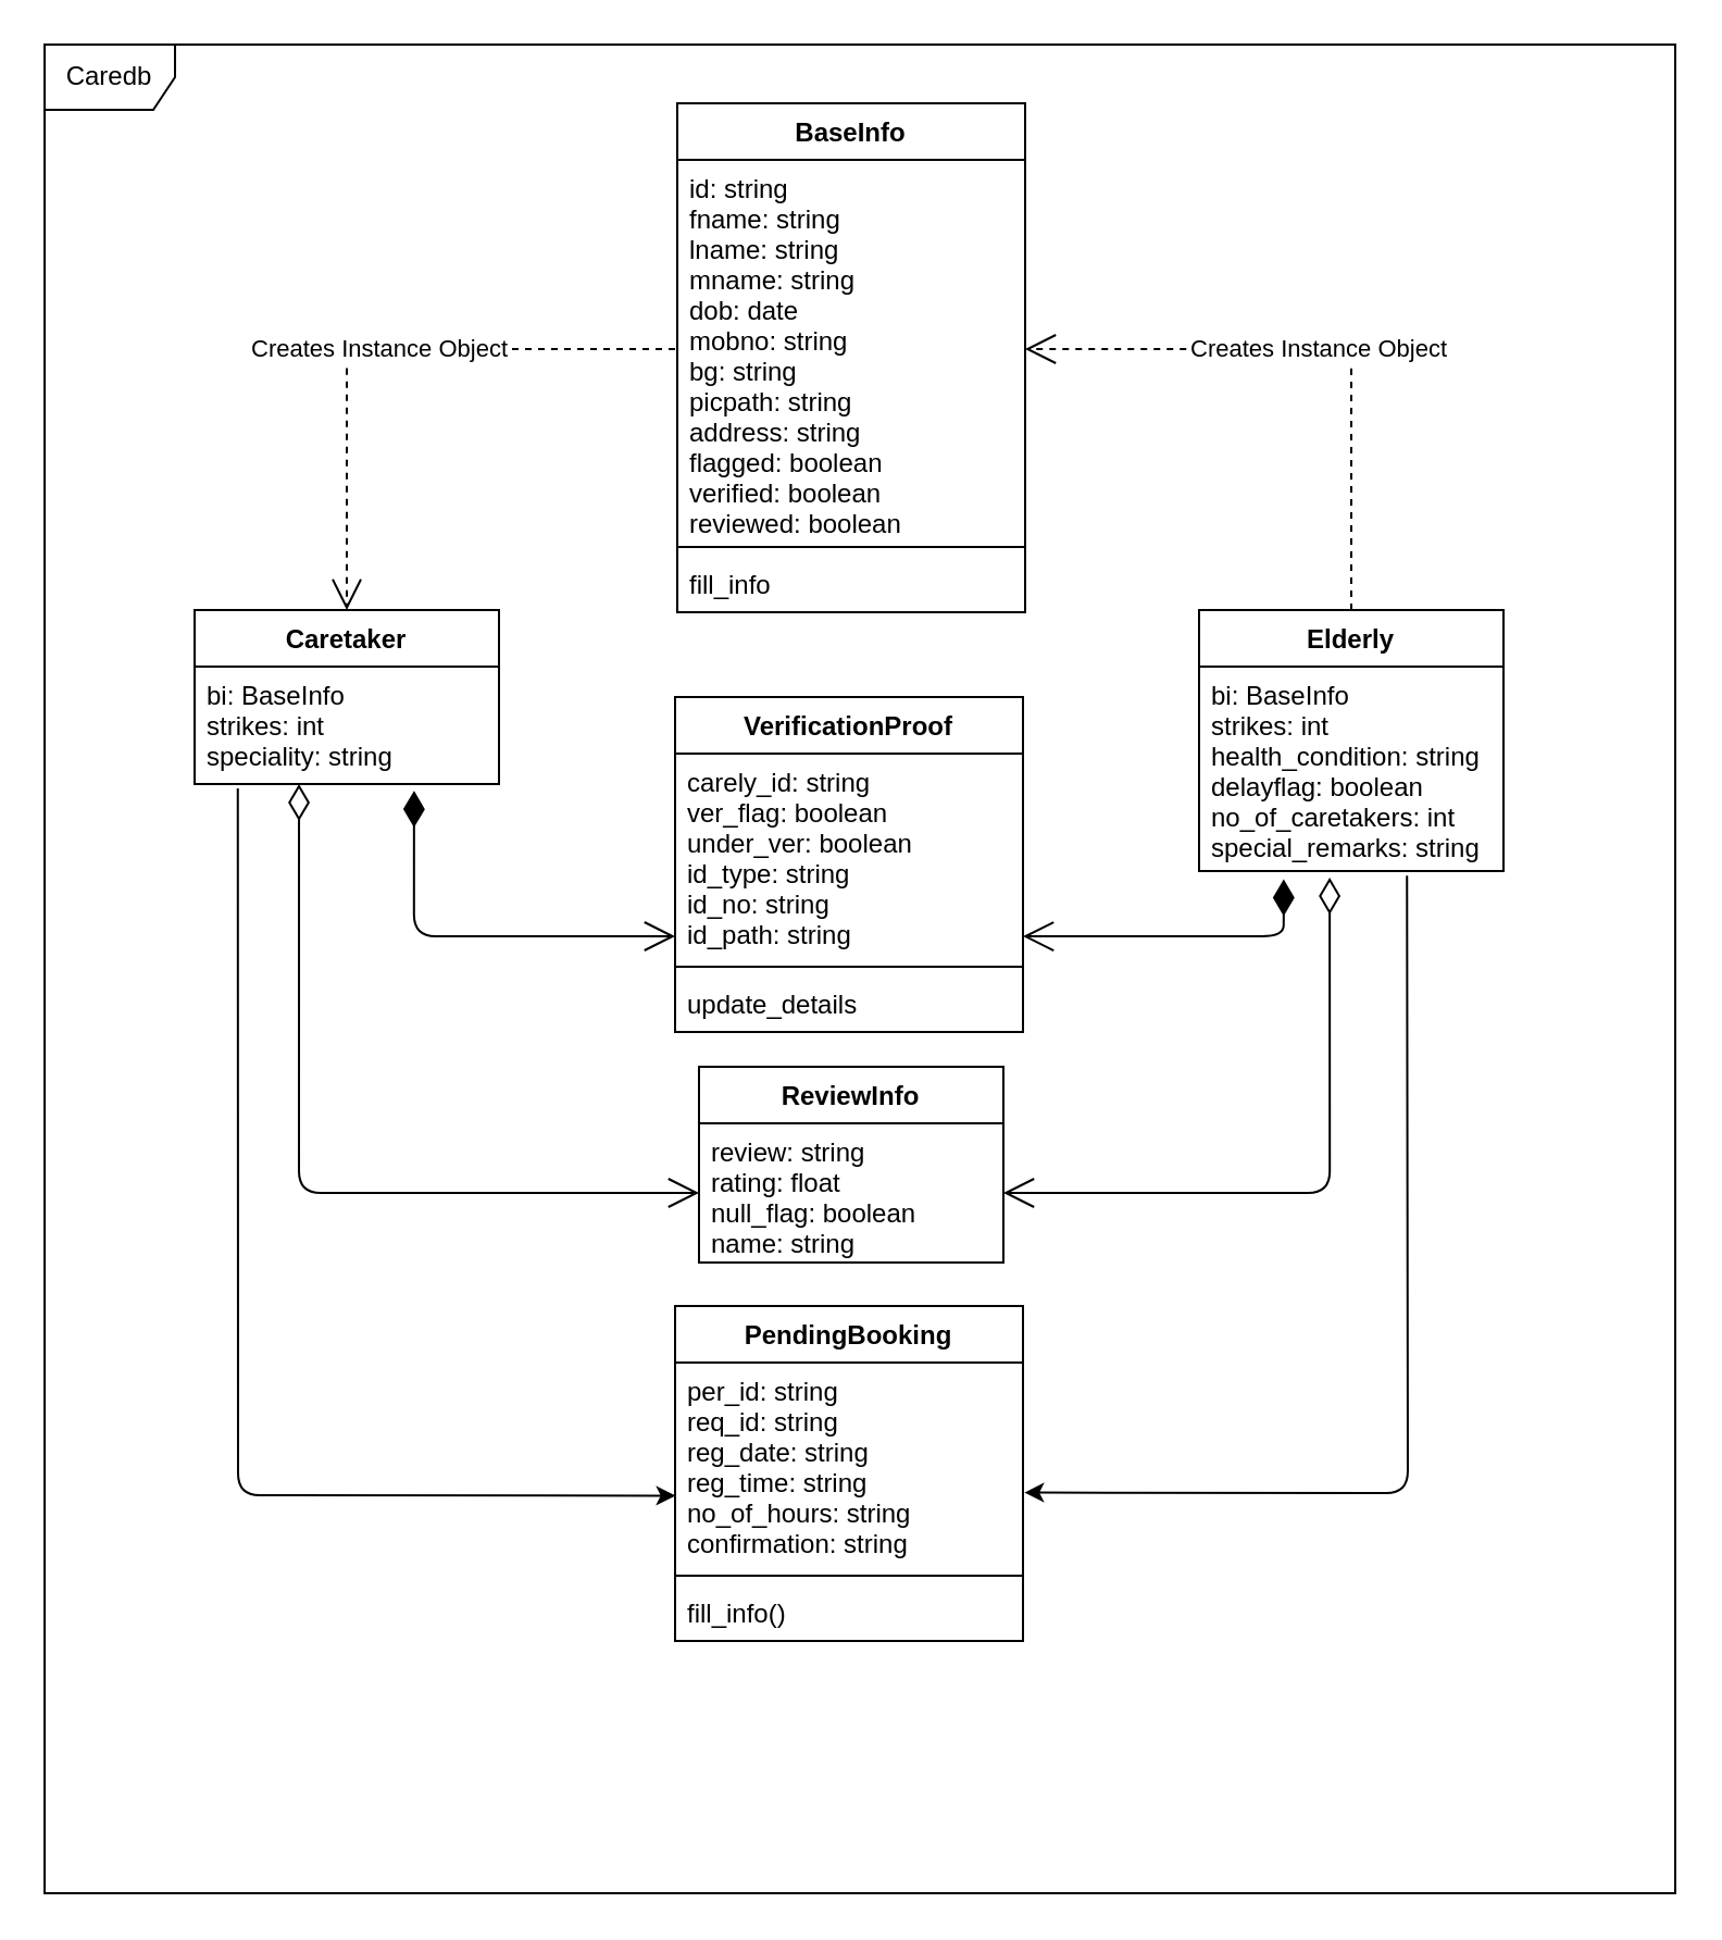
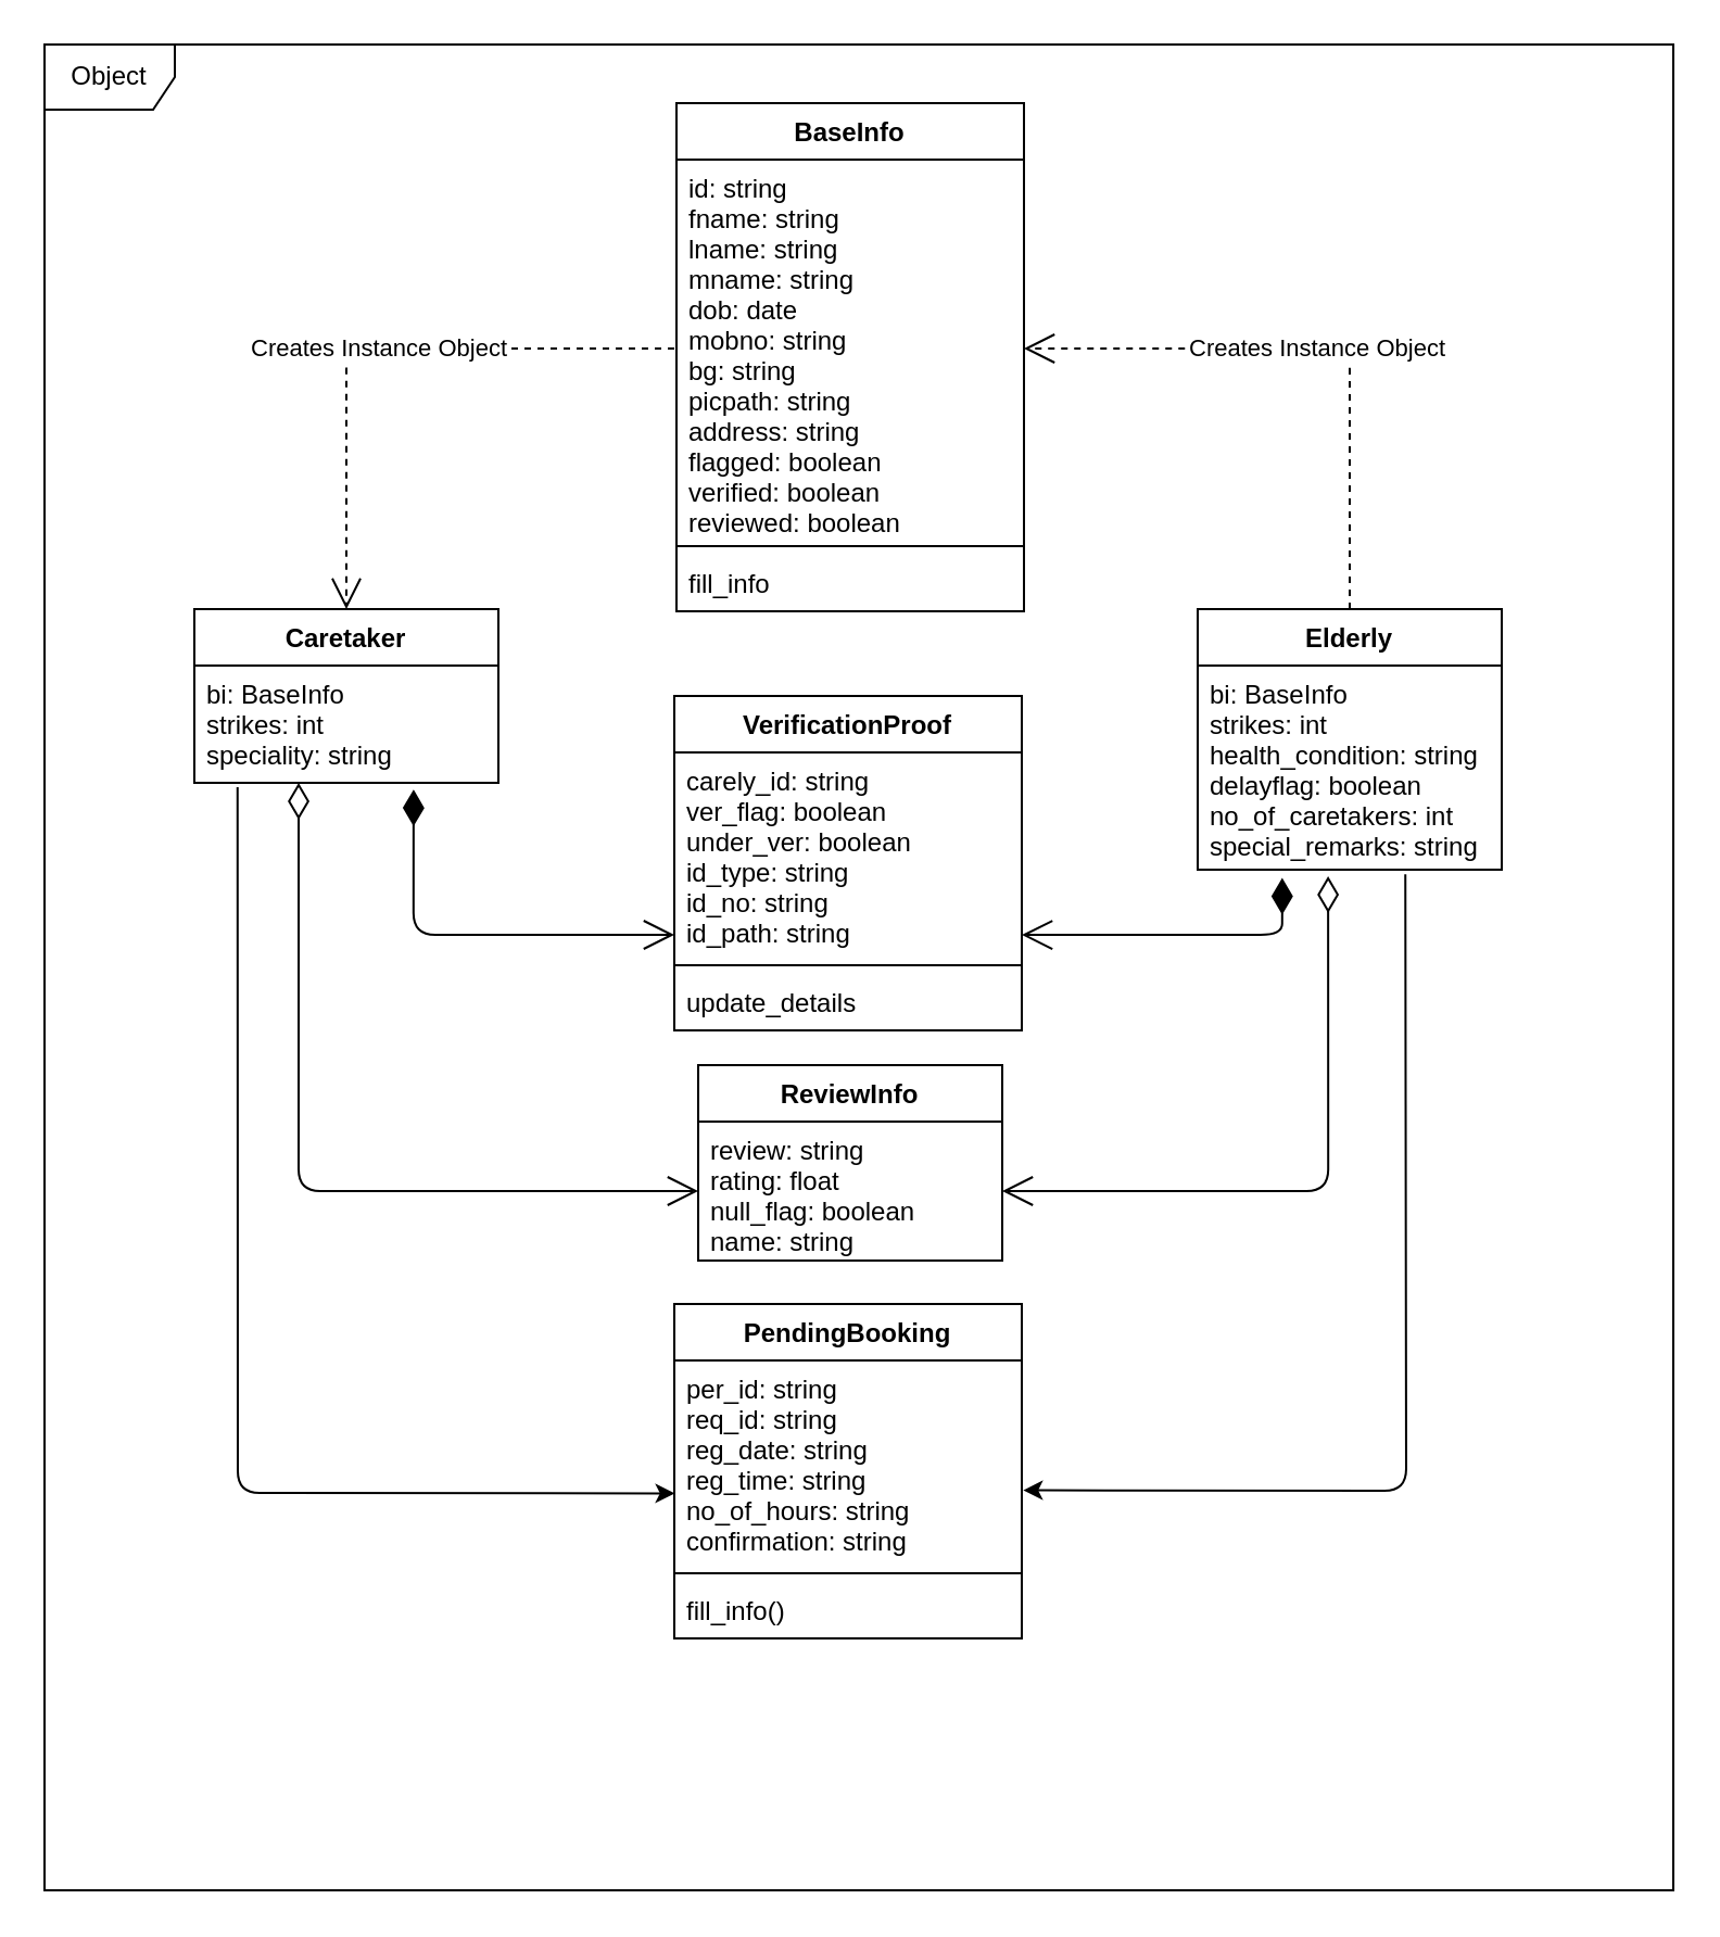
  <mxCell id="0" />
  <mxCell id="1" parent="0" />
  <mxCell id="2" value="BaseInfo" style="swimlane;fontStyle=1;align=center;verticalAlign=top;childLayout=stackLayout;horizontal=1;startSize=26;horizontalStack=0;resizeParent=1;resizeParentMax=0;resizeLast=0;collapsible=1;marginBottom=0;" parent="1" vertex="1"><mxGeometry x="311" y="47" width="160" height="234" as="geometry"><mxRectangle x="330" y="40" width="80" height="26" as="alternateBounds" /></mxGeometry></mxCell>
  <mxCell id="3" value="id: string&#10;fname: string&#10;lname: string&#10;mname: string&#10;dob: date&#10;mobno: string&#10;bg: string&#10;picpath: string&#10;address: string&#10;flagged: boolean&#10;verified: boolean&#10;reviewed: boolean" style="text;strokeColor=none;fillColor=none;align=left;verticalAlign=top;spacingLeft=4;spacingRight=4;overflow=hidden;rotatable=0;points=[[0,0.5],[1,0.5]];portConstraint=eastwest;" parent="2" vertex="1"><mxGeometry y="26" width="160" height="174" as="geometry" /></mxCell>
  <mxCell id="4" value="" style="line;strokeWidth=1;fillColor=none;align=left;verticalAlign=middle;spacingTop=-1;spacingLeft=3;spacingRight=3;rotatable=0;labelPosition=right;points=[];portConstraint=eastwest;" parent="2" vertex="1"><mxGeometry y="200" width="160" height="8" as="geometry" /></mxCell>
  <mxCell id="5" value="fill_info" style="text;strokeColor=none;fillColor=none;align=left;verticalAlign=top;spacingLeft=4;spacingRight=4;overflow=hidden;rotatable=0;points=[[0,0.5],[1,0.5]];portConstraint=eastwest;" parent="2" vertex="1"><mxGeometry y="208" width="160" height="26" as="geometry" /></mxCell>
  <mxCell id="6" value="Caretaker" style="swimlane;fontStyle=1;childLayout=stackLayout;horizontal=1;startSize=26;fillColor=none;horizontalStack=0;resizeParent=1;resizeParentMax=0;resizeLast=0;collapsible=1;marginBottom=0;" parent="1" vertex="1"><mxGeometry x="89" y="280" width="140" height="80" as="geometry" /></mxCell>
  <mxCell id="7" value="bi: BaseInfo&#10;strikes: int&#10;speciality: string" style="text;strokeColor=none;fillColor=none;align=left;verticalAlign=top;spacingLeft=4;spacingRight=4;overflow=hidden;rotatable=0;points=[[0,0.5],[1,0.5]];portConstraint=eastwest;" parent="6" vertex="1"><mxGeometry y="26" width="140" height="54" as="geometry" /></mxCell>
  <mxCell id="8" value="Elderly" style="swimlane;fontStyle=1;childLayout=stackLayout;horizontal=1;startSize=26;fillColor=none;horizontalStack=0;resizeParent=1;resizeParentMax=0;resizeLast=0;collapsible=1;marginBottom=0;" parent="1" vertex="1"><mxGeometry x="551" y="280" width="140" height="120" as="geometry" /></mxCell>
  <mxCell id="9" value="bi: BaseInfo&#10;strikes: int&#10;health_condition: string&#10;delayflag: boolean&#10;no_of_caretakers: int&#10;special_remarks: string&#10;" style="text;strokeColor=none;fillColor=none;align=left;verticalAlign=top;spacingLeft=4;spacingRight=4;overflow=hidden;rotatable=0;points=[[0,0.5],[1,0.5]];portConstraint=eastwest;" parent="8" vertex="1"><mxGeometry y="26" width="140" height="94" as="geometry" /></mxCell>
  <mxCell id="10" value="ReviewInfo" style="swimlane;fontStyle=1;childLayout=stackLayout;horizontal=1;startSize=26;fillColor=none;horizontalStack=0;resizeParent=1;resizeParentMax=0;resizeLast=0;collapsible=1;marginBottom=0;" parent="1" vertex="1"><mxGeometry x="321" y="490" width="140" height="90" as="geometry" /></mxCell>
  <mxCell id="11" value="review: string&#10;rating: float&#10;null_flag: boolean&#10;name: string" style="text;strokeColor=none;fillColor=none;align=left;verticalAlign=top;spacingLeft=4;spacingRight=4;overflow=hidden;rotatable=0;points=[[0,0.5],[1,0.5]];portConstraint=eastwest;" parent="10" vertex="1"><mxGeometry y="26" width="140" height="64" as="geometry" /></mxCell>
  <mxCell id="12" value="VerificationProof" style="swimlane;fontStyle=1;align=center;verticalAlign=top;childLayout=stackLayout;horizontal=1;startSize=26;horizontalStack=0;resizeParent=1;resizeParentMax=0;resizeLast=0;collapsible=1;marginBottom=0;" parent="1" vertex="1"><mxGeometry x="310" y="320" width="160" height="154" as="geometry" /></mxCell>
  <mxCell id="13" value="carely_id: string&#10;ver_flag: boolean&#10;under_ver: boolean&#10;id_type: string&#10;id_no: string&#10;id_path: string" style="text;strokeColor=none;fillColor=none;align=left;verticalAlign=top;spacingLeft=4;spacingRight=4;overflow=hidden;rotatable=0;points=[[0,0.5],[1,0.5]];portConstraint=eastwest;" parent="12" vertex="1"><mxGeometry y="26" width="160" height="94" as="geometry" /></mxCell>
  <mxCell id="14" value="" style="line;strokeWidth=1;fillColor=none;align=left;verticalAlign=middle;spacingTop=-1;spacingLeft=3;spacingRight=3;rotatable=0;labelPosition=right;points=[];portConstraint=eastwest;" parent="12" vertex="1"><mxGeometry y="120" width="160" height="8" as="geometry" /></mxCell>
  <mxCell id="15" value="update_details" style="text;strokeColor=none;fillColor=none;align=left;verticalAlign=top;spacingLeft=4;spacingRight=4;overflow=hidden;rotatable=0;points=[[0,0.5],[1,0.5]];portConstraint=eastwest;" parent="12" vertex="1"><mxGeometry y="128" width="160" height="26" as="geometry" /></mxCell>
  <mxCell id="16" value="" style="endArrow=open;html=1;endSize=12;startArrow=diamondThin;startSize=14;startFill=0;edgeStyle=orthogonalEdgeStyle;align=left;verticalAlign=bottom;exitX=0.343;exitY=1;exitDx=0;exitDy=0;exitPerimeter=0;entryX=0;entryY=0.5;entryDx=0;entryDy=0;" parent="1" source="7" target="11" edge="1"><mxGeometry x="-1" y="3" relative="1" as="geometry"><mxPoint x="179" y="370" as="sourcePoint" /><mxPoint x="323" y="430" as="targetPoint" /><Array as="points"><mxPoint x="137" y="548" /></Array></mxGeometry></mxCell>
  <mxCell id="17" value="" style="endArrow=open;html=1;endSize=12;startArrow=diamondThin;startSize=14;startFill=0;edgeStyle=orthogonalEdgeStyle;align=left;verticalAlign=bottom;exitX=0.429;exitY=1.032;exitDx=0;exitDy=0;exitPerimeter=0;entryX=1;entryY=0.5;entryDx=0;entryDy=0;" parent="1" source="9" target="11" edge="1"><mxGeometry x="-1" y="3" relative="1" as="geometry"><mxPoint x="590" y="430" as="sourcePoint" /><mxPoint x="600" y="450" as="targetPoint" /><Array as="points"><mxPoint x="611" y="548" /></Array></mxGeometry></mxCell>
  <mxCell id="18" value="Creates Instance Object" style="endArrow=open;endSize=12;dashed=1;html=1;entryX=0.5;entryY=0;entryDx=0;entryDy=0;" parent="1" edge="1"><mxGeometry width="160" relative="1" as="geometry"><mxPoint x="310" y="160" as="sourcePoint" /><mxPoint x="159" y="280" as="targetPoint" /><Array as="points"><mxPoint x="159" y="160" /></Array></mxGeometry></mxCell>
  <mxCell id="19" value="Creates Instance Object" style="endArrow=open;endSize=12;dashed=1;html=1;entryX=1;entryY=0.5;entryDx=0;entryDy=0;exitX=0.5;exitY=0;exitDx=0;exitDy=0;" parent="1" source="8" target="3" edge="1"><mxGeometry width="160" relative="1" as="geometry"><mxPoint x="610" y="160" as="sourcePoint" /><mxPoint x="700" y="160" as="targetPoint" /><Array as="points"><mxPoint x="621" y="160" /></Array></mxGeometry></mxCell>
  <mxCell id="20" value="" style="endArrow=open;html=1;endSize=12;startArrow=diamondThin;startSize=14;startFill=1;edgeStyle=orthogonalEdgeStyle;align=left;verticalAlign=bottom;exitX=0.721;exitY=1.057;exitDx=0;exitDy=0;exitPerimeter=0;" parent="1" source="7" edge="1"><mxGeometry x="-0.513" y="37" relative="1" as="geometry"><mxPoint x="190" y="393" as="sourcePoint" /><mxPoint x="310" y="430" as="targetPoint" /><Array as="points"><mxPoint x="190" y="430" /><mxPoint x="310" y="430" /></Array><mxPoint as="offset" /></mxGeometry></mxCell>
  <mxCell id="21" value="" style="endArrow=open;html=1;endSize=12;startArrow=diamondThin;startSize=14;startFill=1;edgeStyle=orthogonalEdgeStyle;align=left;verticalAlign=bottom;exitX=0.278;exitY=1.04;exitDx=0;exitDy=0;exitPerimeter=0;entryX=1;entryY=0.894;entryDx=0;entryDy=0;entryPerimeter=0;" parent="1" source="9" target="13" edge="1"><mxGeometry x="-0.513" y="37" relative="1" as="geometry"><mxPoint x="540" y="430" as="sourcePoint" /><mxPoint x="660" y="496.897" as="targetPoint" /><Array as="points"><mxPoint x="590" y="430" /></Array><mxPoint as="offset" /></mxGeometry></mxCell>
  <mxCell id="22" value="PendingBooking" style="swimlane;fontStyle=1;align=center;verticalAlign=top;childLayout=stackLayout;horizontal=1;startSize=26;horizontalStack=0;resizeParent=1;resizeParentMax=0;resizeLast=0;collapsible=1;marginBottom=0;" vertex="1" parent="1"><mxGeometry x="310" y="600" width="160" height="154" as="geometry" /></mxCell>
  <mxCell id="23" value="per_id: string&#10;req_id: string&#10;reg_date: string&#10;reg_time: string&#10;no_of_hours: string&#10;confirmation: string" style="text;strokeColor=none;fillColor=none;align=left;verticalAlign=top;spacingLeft=4;spacingRight=4;overflow=hidden;rotatable=0;points=[[0,0.5],[1,0.5]];portConstraint=eastwest;" vertex="1" parent="22"><mxGeometry y="26" width="160" height="94" as="geometry" /></mxCell>
  <mxCell id="24" value="" style="line;strokeWidth=1;fillColor=none;align=left;verticalAlign=middle;spacingTop=-1;spacingLeft=3;spacingRight=3;rotatable=0;labelPosition=right;points=[];portConstraint=eastwest;" vertex="1" parent="22"><mxGeometry y="120" width="160" height="8" as="geometry" /></mxCell>
  <mxCell id="25" value="fill_info()" style="text;strokeColor=none;fillColor=none;align=left;verticalAlign=top;spacingLeft=4;spacingRight=4;overflow=hidden;rotatable=0;points=[[0,0.5],[1,0.5]];portConstraint=eastwest;" vertex="1" parent="22"><mxGeometry y="128" width="160" height="26" as="geometry" /></mxCell>
  <mxCell id="26" value="" style="endArrow=classic;html=1;exitX=0.142;exitY=1.038;exitDx=0;exitDy=0;exitPerimeter=0;entryX=0.002;entryY=0.651;entryDx=0;entryDy=0;entryPerimeter=0;" edge="1" parent="1" source="7" target="23"><mxGeometry width="50" height="50" relative="1" as="geometry"><mxPoint x="220" y="720" as="sourcePoint" /><mxPoint x="307" y="677" as="targetPoint" /><Array as="points"><mxPoint x="109" y="687" /></Array></mxGeometry></mxCell>
  <mxCell id="27" value="" style="endArrow=classic;html=1;exitX=0.683;exitY=1.022;exitDx=0;exitDy=0;exitPerimeter=0;entryX=1.004;entryY=0.636;entryDx=0;entryDy=0;entryPerimeter=0;" edge="1" parent="1" source="9" target="23"><mxGeometry width="50" height="50" relative="1" as="geometry"><mxPoint x="670" y="560" as="sourcePoint" /><mxPoint x="720" y="510" as="targetPoint" /><Array as="points"><mxPoint x="647" y="686" /></Array></mxGeometry></mxCell>
- <mxCell id="28" value="Caredb" style="shape=umlFrame;whiteSpace=wrap;html=1;" vertex="1" parent="1"><mxGeometry x="20" y="20" width="750" height="850" as="geometry" /></mxCell>
+ <mxCell id="28" value="Object" style="shape=umlFrame;whiteSpace=wrap;html=1;" vertex="1" parent="1"><mxGeometry x="20" y="20" width="750" height="850" as="geometry" /></mxCell>
